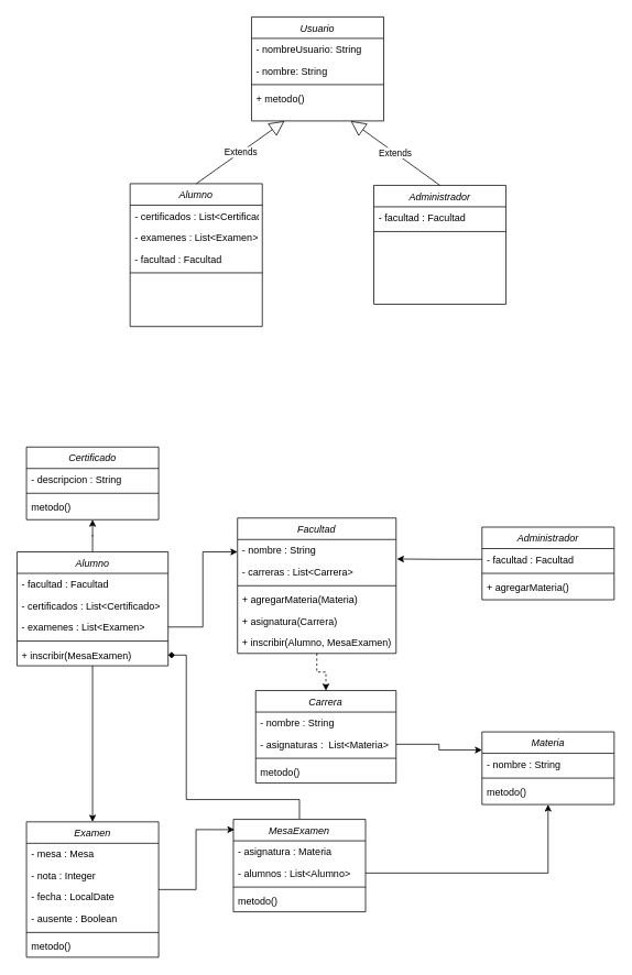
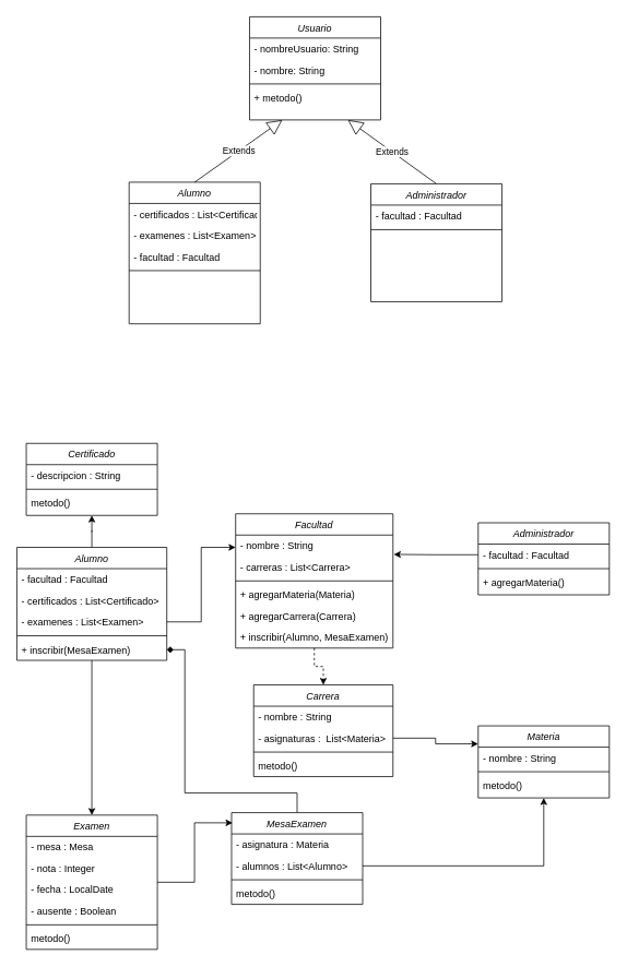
  <mxCell id="0" />
  <mxCell id="1" parent="0" />
  <mxCell id="2" style="edgeStyle=orthogonalEdgeStyle;rounded=0;orthogonalLoop=1;jettySize=auto;html=1;dashed=1;" edge="1" parent="1" source="3" target="18"><mxGeometry relative="1" as="geometry" /></mxCell>
  <mxCell id="3" value="Facultad" style="swimlane;fontStyle=2;align=center;verticalAlign=top;childLayout=stackLayout;horizontal=1;startSize=26;horizontalStack=0;resizeParent=1;resizeLast=0;collapsible=1;marginBottom=0;rounded=0;shadow=0;strokeWidth=1;" parent="1" vertex="1"><mxGeometry x="287" y="627" width="192" height="164" as="geometry"><mxRectangle x="220" y="120" width="160" height="26" as="alternateBounds" /></mxGeometry></mxCell>
  <mxCell id="4" value="- nombre : String" style="text;align=left;verticalAlign=top;spacingLeft=4;spacingRight=4;overflow=hidden;rotatable=0;points=[[0,0.5],[1,0.5]];portConstraint=eastwest;" vertex="1" parent="3"><mxGeometry y="26" width="192" height="26" as="geometry" /></mxCell>
  <mxCell id="5" value="- carreras : List&lt;Carrera&gt;" style="text;align=left;verticalAlign=top;spacingLeft=4;spacingRight=4;overflow=hidden;rotatable=0;points=[[0,0.5],[1,0.5]];portConstraint=eastwest;" parent="3" vertex="1"><mxGeometry y="52" width="192" height="26" as="geometry" /></mxCell>
  <mxCell id="6" value="" style="line;html=1;strokeWidth=1;align=left;verticalAlign=middle;spacingTop=-1;spacingLeft=3;spacingRight=3;rotatable=0;labelPosition=right;points=[];portConstraint=eastwest;" parent="3" vertex="1"><mxGeometry y="78" width="192" height="8" as="geometry" /></mxCell>
  <mxCell id="7" value="+ agregarMateria(Materia)" style="text;align=left;verticalAlign=top;spacingLeft=4;spacingRight=4;overflow=hidden;rotatable=0;points=[[0,0.5],[1,0.5]];portConstraint=eastwest;" vertex="1" parent="3"><mxGeometry y="86" width="192" height="26" as="geometry" /></mxCell>
- <mxCell id="8" value="+ asignatura(Carrera)" style="text;align=left;verticalAlign=top;spacingLeft=4;spacingRight=4;overflow=hidden;rotatable=0;points=[[0,0.5],[1,0.5]];portConstraint=eastwest;" vertex="1" parent="3"><mxGeometry y="112" width="192" height="26" as="geometry" /></mxCell>
+ <mxCell id="8" value="+ agregarCarrera(Carrera)" style="text;align=left;verticalAlign=top;spacingLeft=4;spacingRight=4;overflow=hidden;rotatable=0;points=[[0,0.5],[1,0.5]];portConstraint=eastwest;" vertex="1" parent="3"><mxGeometry y="112" width="192" height="26" as="geometry" /></mxCell>
  <mxCell id="9" value="+ inscribir(Alumno, MesaExamen)" style="text;align=left;verticalAlign=top;spacingLeft=4;spacingRight=4;overflow=hidden;rotatable=0;points=[[0,0.5],[1,0.5]];portConstraint=eastwest;" parent="3" vertex="1"><mxGeometry y="138" width="192" height="26" as="geometry" /></mxCell>
  <mxCell id="10" style="edgeStyle=orthogonalEdgeStyle;rounded=0;orthogonalLoop=1;jettySize=auto;html=1;entryX=0.5;entryY=1;entryDx=0;entryDy=0;" edge="1" parent="1" source="12" target="37"><mxGeometry relative="1" as="geometry" /></mxCell>
  <mxCell id="11" style="edgeStyle=orthogonalEdgeStyle;rounded=0;orthogonalLoop=1;jettySize=auto;html=1;" edge="1" parent="1" source="12" target="46"><mxGeometry relative="1" as="geometry" /></mxCell>
  <mxCell id="12" value="Alumno" style="swimlane;fontStyle=2;align=center;verticalAlign=top;childLayout=stackLayout;horizontal=1;startSize=26;horizontalStack=0;resizeParent=1;resizeLast=0;collapsible=1;marginBottom=0;rounded=0;shadow=0;strokeWidth=1;" vertex="1" parent="1"><mxGeometry x="20" y="668" width="183" height="138" as="geometry"><mxRectangle x="220" y="120" width="160" height="26" as="alternateBounds" /></mxGeometry></mxCell>
  <mxCell id="13" value="- facultad : Facultad" style="text;align=left;verticalAlign=top;spacingLeft=4;spacingRight=4;overflow=hidden;rotatable=0;points=[[0,0.5],[1,0.5]];portConstraint=eastwest;" vertex="1" parent="12"><mxGeometry y="26" width="183" height="26" as="geometry" /></mxCell>
  <mxCell id="14" value="- certificados : List&lt;Certificado&gt;" style="text;align=left;verticalAlign=top;spacingLeft=4;spacingRight=4;overflow=hidden;rotatable=0;points=[[0,0.5],[1,0.5]];portConstraint=eastwest;" vertex="1" parent="12"><mxGeometry y="52" width="183" height="26" as="geometry" /></mxCell>
  <mxCell id="15" value="- examenes : List&lt;Examen&gt;" style="text;align=left;verticalAlign=top;spacingLeft=4;spacingRight=4;overflow=hidden;rotatable=0;points=[[0,0.5],[1,0.5]];portConstraint=eastwest;" vertex="1" parent="12"><mxGeometry y="78" width="183" height="26" as="geometry" /></mxCell>
  <mxCell id="16" value="" style="line;html=1;strokeWidth=1;align=left;verticalAlign=middle;spacingTop=-1;spacingLeft=3;spacingRight=3;rotatable=0;labelPosition=right;points=[];portConstraint=eastwest;" vertex="1" parent="12"><mxGeometry y="104" width="183" height="8" as="geometry" /></mxCell>
  <mxCell id="17" value="+ inscribir(MesaExamen)" style="text;align=left;verticalAlign=top;spacingLeft=4;spacingRight=4;overflow=hidden;rotatable=0;points=[[0,0.5],[1,0.5]];portConstraint=eastwest;" vertex="1" parent="12"><mxGeometry y="112" width="183" height="26" as="geometry" /></mxCell>
  <mxCell id="18" value="Carrera" style="swimlane;fontStyle=2;align=center;verticalAlign=top;childLayout=stackLayout;horizontal=1;startSize=26;horizontalStack=0;resizeParent=1;resizeLast=0;collapsible=1;marginBottom=0;rounded=0;shadow=0;strokeWidth=1;" vertex="1" parent="1"><mxGeometry x="309" y="836" width="170" height="112" as="geometry"><mxRectangle x="220" y="120" width="160" height="26" as="alternateBounds" /></mxGeometry></mxCell>
  <mxCell id="19" value="- nombre : String" style="text;align=left;verticalAlign=top;spacingLeft=4;spacingRight=4;overflow=hidden;rotatable=0;points=[[0,0.5],[1,0.5]];portConstraint=eastwest;" vertex="1" parent="18"><mxGeometry y="26" width="170" height="26" as="geometry" /></mxCell>
  <mxCell id="20" value="- asignaturas :  List&lt;Materia&gt;" style="text;align=left;verticalAlign=top;spacingLeft=4;spacingRight=4;overflow=hidden;rotatable=0;points=[[0,0.5],[1,0.5]];portConstraint=eastwest;" vertex="1" parent="18"><mxGeometry y="52" width="170" height="26" as="geometry" /></mxCell>
  <mxCell id="21" value="" style="line;html=1;strokeWidth=1;align=left;verticalAlign=middle;spacingTop=-1;spacingLeft=3;spacingRight=3;rotatable=0;labelPosition=right;points=[];portConstraint=eastwest;" vertex="1" parent="18"><mxGeometry y="78" width="170" height="8" as="geometry" /></mxCell>
  <mxCell id="22" value="metodo()" style="text;align=left;verticalAlign=top;spacingLeft=4;spacingRight=4;overflow=hidden;rotatable=0;points=[[0,0.5],[1,0.5]];portConstraint=eastwest;" vertex="1" parent="18"><mxGeometry y="86" width="170" height="26" as="geometry" /></mxCell>
  <mxCell id="23" value="Materia" style="swimlane;fontStyle=2;align=center;verticalAlign=top;childLayout=stackLayout;horizontal=1;startSize=26;horizontalStack=0;resizeParent=1;resizeLast=0;collapsible=1;marginBottom=0;rounded=0;shadow=0;strokeWidth=1;" vertex="1" parent="1"><mxGeometry x="583" y="886" width="160" height="88" as="geometry"><mxRectangle x="220" y="120" width="160" height="26" as="alternateBounds" /></mxGeometry></mxCell>
  <mxCell id="24" value="- nombre : String" style="text;align=left;verticalAlign=top;spacingLeft=4;spacingRight=4;overflow=hidden;rotatable=0;points=[[0,0.5],[1,0.5]];portConstraint=eastwest;" vertex="1" parent="23"><mxGeometry y="26" width="160" height="26" as="geometry" /></mxCell>
  <mxCell id="25" value="" style="line;html=1;strokeWidth=1;align=left;verticalAlign=middle;spacingTop=-1;spacingLeft=3;spacingRight=3;rotatable=0;labelPosition=right;points=[];portConstraint=eastwest;" vertex="1" parent="23"><mxGeometry y="52" width="160" height="8" as="geometry" /></mxCell>
  <mxCell id="26" value="metodo()" style="text;align=left;verticalAlign=top;spacingLeft=4;spacingRight=4;overflow=hidden;rotatable=0;points=[[0,0.5],[1,0.5]];portConstraint=eastwest;" vertex="1" parent="23"><mxGeometry y="60" width="160" height="26" as="geometry" /></mxCell>
  <mxCell id="27" style="edgeStyle=orthogonalEdgeStyle;rounded=0;orthogonalLoop=1;jettySize=auto;html=1;entryX=1;entryY=0.5;entryDx=0;entryDy=0;endArrow=diamond;" edge="1" parent="1" source="28" target="17"><mxGeometry relative="1" as="geometry"><mxPoint x="134.31" y="809.931" as="targetPoint" /><Array as="points"><mxPoint x="362" y="968" /><mxPoint x="225" y="968" /><mxPoint x="225" y="793" /></Array></mxGeometry></mxCell>
  <mxCell id="28" value="MesaExamen" style="swimlane;fontStyle=2;align=center;verticalAlign=top;childLayout=stackLayout;horizontal=1;startSize=26;horizontalStack=0;resizeParent=1;resizeLast=0;collapsible=1;marginBottom=0;rounded=0;shadow=0;strokeWidth=1;" vertex="1" parent="1"><mxGeometry x="282" y="992" width="160" height="112" as="geometry"><mxRectangle x="220" y="120" width="160" height="26" as="alternateBounds" /></mxGeometry></mxCell>
  <mxCell id="29" value="- asignatura : Materia" style="text;align=left;verticalAlign=top;spacingLeft=4;spacingRight=4;overflow=hidden;rotatable=0;points=[[0,0.5],[1,0.5]];portConstraint=eastwest;" vertex="1" parent="28"><mxGeometry y="26" width="160" height="26" as="geometry" /></mxCell>
  <mxCell id="30" value="- alumnos : List&lt;Alumno&gt;" style="text;align=left;verticalAlign=top;spacingLeft=4;spacingRight=4;overflow=hidden;rotatable=0;points=[[0,0.5],[1,0.5]];portConstraint=eastwest;" vertex="1" parent="28"><mxGeometry y="52" width="160" height="26" as="geometry" /></mxCell>
  <mxCell id="31" value="" style="line;html=1;strokeWidth=1;align=left;verticalAlign=middle;spacingTop=-1;spacingLeft=3;spacingRight=3;rotatable=0;labelPosition=right;points=[];portConstraint=eastwest;" vertex="1" parent="28"><mxGeometry y="78" width="160" height="8" as="geometry" /></mxCell>
  <mxCell id="32" value="metodo()" style="text;align=left;verticalAlign=top;spacingLeft=4;spacingRight=4;overflow=hidden;rotatable=0;points=[[0,0.5],[1,0.5]];portConstraint=eastwest;" vertex="1" parent="28"><mxGeometry y="86" width="160" height="26" as="geometry" /></mxCell>
  <mxCell id="33" value="Administrador" style="swimlane;fontStyle=2;align=center;verticalAlign=top;childLayout=stackLayout;horizontal=1;startSize=26;horizontalStack=0;resizeParent=1;resizeLast=0;collapsible=1;marginBottom=0;rounded=0;shadow=0;strokeWidth=1;" vertex="1" parent="1"><mxGeometry x="583" y="638" width="160" height="88" as="geometry"><mxRectangle x="220" y="120" width="160" height="26" as="alternateBounds" /></mxGeometry></mxCell>
  <mxCell id="34" value="- facultad : Facultad" style="text;align=left;verticalAlign=top;spacingLeft=4;spacingRight=4;overflow=hidden;rotatable=0;points=[[0,0.5],[1,0.5]];portConstraint=eastwest;" vertex="1" parent="33"><mxGeometry y="26" width="160" height="26" as="geometry" /></mxCell>
  <mxCell id="35" value="" style="line;html=1;strokeWidth=1;align=left;verticalAlign=middle;spacingTop=-1;spacingLeft=3;spacingRight=3;rotatable=0;labelPosition=right;points=[];portConstraint=eastwest;" vertex="1" parent="33"><mxGeometry y="52" width="160" height="8" as="geometry" /></mxCell>
  <mxCell id="36" value="+ agregarMateria()" style="text;align=left;verticalAlign=top;spacingLeft=4;spacingRight=4;overflow=hidden;rotatable=0;points=[[0,0.5],[1,0.5]];portConstraint=eastwest;" vertex="1" parent="33"><mxGeometry y="60" width="160" height="26" as="geometry" /></mxCell>
  <mxCell id="37" value="Certificado" style="swimlane;fontStyle=2;align=center;verticalAlign=top;childLayout=stackLayout;horizontal=1;startSize=26;horizontalStack=0;resizeParent=1;resizeLast=0;collapsible=1;marginBottom=0;rounded=0;shadow=0;strokeWidth=1;" vertex="1" parent="1"><mxGeometry x="31.5" y="541" width="160" height="88" as="geometry"><mxRectangle x="220" y="120" width="160" height="26" as="alternateBounds" /></mxGeometry></mxCell>
  <mxCell id="38" value="- descripcion : String" style="text;align=left;verticalAlign=top;spacingLeft=4;spacingRight=4;overflow=hidden;rotatable=0;points=[[0,0.5],[1,0.5]];portConstraint=eastwest;" vertex="1" parent="37"><mxGeometry y="26" width="160" height="26" as="geometry" /></mxCell>
  <mxCell id="39" value="" style="line;html=1;strokeWidth=1;align=left;verticalAlign=middle;spacingTop=-1;spacingLeft=3;spacingRight=3;rotatable=0;labelPosition=right;points=[];portConstraint=eastwest;" vertex="1" parent="37"><mxGeometry y="52" width="160" height="8" as="geometry" /></mxCell>
  <mxCell id="40" value="metodo()" style="text;align=left;verticalAlign=top;spacingLeft=4;spacingRight=4;overflow=hidden;rotatable=0;points=[[0,0.5],[1,0.5]];portConstraint=eastwest;" vertex="1" parent="37"><mxGeometry y="60" width="160" height="26" as="geometry" /></mxCell>
  <mxCell id="41" style="edgeStyle=orthogonalEdgeStyle;rounded=0;orthogonalLoop=1;jettySize=auto;html=1;entryX=0;entryY=0.25;entryDx=0;entryDy=0;" edge="1" parent="1" source="15" target="3"><mxGeometry relative="1" as="geometry" /></mxCell>
  <mxCell id="42" style="edgeStyle=orthogonalEdgeStyle;rounded=0;orthogonalLoop=1;jettySize=auto;html=1;entryX=1.005;entryY=-0.092;entryDx=0;entryDy=0;entryPerimeter=0;" edge="1" parent="1" source="34" target="5"><mxGeometry relative="1" as="geometry" /></mxCell>
  <mxCell id="43" style="edgeStyle=orthogonalEdgeStyle;rounded=0;orthogonalLoop=1;jettySize=auto;html=1;entryX=0;entryY=0.25;entryDx=0;entryDy=0;" edge="1" parent="1" source="20" target="23"><mxGeometry relative="1" as="geometry" /></mxCell>
  <mxCell id="44" style="edgeStyle=orthogonalEdgeStyle;rounded=0;orthogonalLoop=1;jettySize=auto;html=1;entryX=0.5;entryY=1;entryDx=0;entryDy=0;" edge="1" parent="1" source="30" target="23"><mxGeometry relative="1" as="geometry" /></mxCell>
  <mxCell id="45" style="edgeStyle=orthogonalEdgeStyle;rounded=0;orthogonalLoop=1;jettySize=auto;html=1;entryX=0.008;entryY=0.111;entryDx=0;entryDy=0;entryPerimeter=0;" edge="1" parent="1" source="46" target="28"><mxGeometry relative="1" as="geometry" /></mxCell>
  <mxCell id="46" value="Examen" style="swimlane;fontStyle=2;align=center;verticalAlign=top;childLayout=stackLayout;horizontal=1;startSize=26;horizontalStack=0;resizeParent=1;resizeLast=0;collapsible=1;marginBottom=0;rounded=0;shadow=0;strokeWidth=1;" vertex="1" parent="1"><mxGeometry x="31.5" y="995" width="160" height="164" as="geometry"><mxRectangle x="220" y="120" width="160" height="26" as="alternateBounds" /></mxGeometry></mxCell>
  <mxCell id="47" value="- mesa : Mesa" style="text;align=left;verticalAlign=top;spacingLeft=4;spacingRight=4;overflow=hidden;rotatable=0;points=[[0,0.5],[1,0.5]];portConstraint=eastwest;" vertex="1" parent="46"><mxGeometry y="26" width="160" height="26" as="geometry" /></mxCell>
  <mxCell id="48" value="- nota : Integer" style="text;align=left;verticalAlign=top;spacingLeft=4;spacingRight=4;overflow=hidden;rotatable=0;points=[[0,0.5],[1,0.5]];portConstraint=eastwest;" vertex="1" parent="46"><mxGeometry y="52" width="160" height="26" as="geometry" /></mxCell>
  <mxCell id="49" value="- fecha : LocalDate" style="text;align=left;verticalAlign=top;spacingLeft=4;spacingRight=4;overflow=hidden;rotatable=0;points=[[0,0.5],[1,0.5]];portConstraint=eastwest;" vertex="1" parent="46"><mxGeometry y="78" width="160" height="26" as="geometry" /></mxCell>
  <mxCell id="50" value="- ausente : Boolean" style="text;align=left;verticalAlign=top;spacingLeft=4;spacingRight=4;overflow=hidden;rotatable=0;points=[[0,0.5],[1,0.5]];portConstraint=eastwest;" vertex="1" parent="46"><mxGeometry y="104" width="160" height="26" as="geometry" /></mxCell>
  <mxCell id="51" value="" style="line;html=1;strokeWidth=1;align=left;verticalAlign=middle;spacingTop=-1;spacingLeft=3;spacingRight=3;rotatable=0;labelPosition=right;points=[];portConstraint=eastwest;" vertex="1" parent="46"><mxGeometry y="130" width="160" height="8" as="geometry" /></mxCell>
  <mxCell id="52" value="metodo()" style="text;align=left;verticalAlign=top;spacingLeft=4;spacingRight=4;overflow=hidden;rotatable=0;points=[[0,0.5],[1,0.5]];portConstraint=eastwest;" vertex="1" parent="46"><mxGeometry y="138" width="160" height="26" as="geometry" /></mxCell>
  <mxCell id="53" value="Alumno" style="swimlane;fontStyle=2;align=center;verticalAlign=top;childLayout=stackLayout;horizontal=1;startSize=26;horizontalStack=0;resizeParent=1;resizeLast=0;collapsible=1;marginBottom=0;rounded=0;shadow=0;strokeWidth=1;" vertex="1" parent="1"><mxGeometry x="157" y="222" width="160" height="173" as="geometry"><mxRectangle x="230" y="140" width="160" height="26" as="alternateBounds" /></mxGeometry></mxCell>
  <mxCell id="54" value="- certificados : List&lt;Certificado&gt;" style="text;align=left;verticalAlign=top;spacingLeft=4;spacingRight=4;overflow=hidden;rotatable=0;points=[[0,0.5],[1,0.5]];portConstraint=eastwest;" vertex="1" parent="53"><mxGeometry y="26" width="160" height="26" as="geometry" /></mxCell>
  <mxCell id="55" value="- examenes : List&lt;Examen&gt;" style="text;align=left;verticalAlign=top;spacingLeft=4;spacingRight=4;overflow=hidden;rotatable=0;points=[[0,0.5],[1,0.5]];portConstraint=eastwest;" vertex="1" parent="53"><mxGeometry y="52" width="160" height="26" as="geometry" /></mxCell>
  <mxCell id="56" value="- facultad : Facultad" style="text;align=left;verticalAlign=top;spacingLeft=4;spacingRight=4;overflow=hidden;rotatable=0;points=[[0,0.5],[1,0.5]];portConstraint=eastwest;" vertex="1" parent="53"><mxGeometry y="78" width="160" height="26" as="geometry" /></mxCell>
  <mxCell id="57" value="" style="line;html=1;strokeWidth=1;align=left;verticalAlign=middle;spacingTop=-1;spacingLeft=3;spacingRight=3;rotatable=0;labelPosition=right;points=[];portConstraint=eastwest;" vertex="1" parent="53"><mxGeometry y="104" width="160" height="8" as="geometry" /></mxCell>
  <mxCell id="58" value="Administrador" style="swimlane;fontStyle=2;align=center;verticalAlign=top;childLayout=stackLayout;horizontal=1;startSize=26;horizontalStack=0;resizeParent=1;resizeLast=0;collapsible=1;marginBottom=0;rounded=0;shadow=0;strokeWidth=1;" vertex="1" parent="1"><mxGeometry x="452" y="224" width="160" height="144" as="geometry"><mxRectangle x="230" y="140" width="160" height="26" as="alternateBounds" /></mxGeometry></mxCell>
  <mxCell id="59" value="- facultad : Facultad" style="text;align=left;verticalAlign=top;spacingLeft=4;spacingRight=4;overflow=hidden;rotatable=0;points=[[0,0.5],[1,0.5]];portConstraint=eastwest;rounded=0;shadow=0;html=0;" vertex="1" parent="58"><mxGeometry y="26" width="160" height="26" as="geometry" /></mxCell>
  <mxCell id="60" value="" style="line;html=1;strokeWidth=1;align=left;verticalAlign=middle;spacingTop=-1;spacingLeft=3;spacingRight=3;rotatable=0;labelPosition=right;points=[];portConstraint=eastwest;" vertex="1" parent="58"><mxGeometry y="52" width="160" height="8" as="geometry" /></mxCell>
  <mxCell id="61" value="Usuario" style="swimlane;fontStyle=2;align=center;verticalAlign=top;childLayout=stackLayout;horizontal=1;startSize=26;horizontalStack=0;resizeParent=1;resizeLast=0;collapsible=1;marginBottom=0;rounded=0;shadow=0;strokeWidth=1;" vertex="1" parent="1"><mxGeometry x="304" y="20" width="160" height="126" as="geometry"><mxRectangle x="230" y="140" width="160" height="26" as="alternateBounds" /></mxGeometry></mxCell>
  <mxCell id="62" value="- nombreUsuario: String" style="text;align=left;verticalAlign=top;spacingLeft=4;spacingRight=4;overflow=hidden;rotatable=0;points=[[0,0.5],[1,0.5]];portConstraint=eastwest;rounded=0;shadow=0;html=0;" vertex="1" parent="61"><mxGeometry y="26" width="160" height="26" as="geometry" /></mxCell>
  <mxCell id="63" value="- nombre: String" style="text;align=left;verticalAlign=top;spacingLeft=4;spacingRight=4;overflow=hidden;rotatable=0;points=[[0,0.5],[1,0.5]];portConstraint=eastwest;rounded=0;shadow=0;html=0;" vertex="1" parent="61"><mxGeometry y="52" width="160" height="26" as="geometry" /></mxCell>
  <mxCell id="64" value="" style="line;html=1;strokeWidth=1;align=left;verticalAlign=middle;spacingTop=-1;spacingLeft=3;spacingRight=3;rotatable=0;labelPosition=right;points=[];portConstraint=eastwest;" vertex="1" parent="61"><mxGeometry y="78" width="160" height="8" as="geometry" /></mxCell>
  <mxCell id="65" value="+ metodo()" style="text;align=left;verticalAlign=top;spacingLeft=4;spacingRight=4;overflow=hidden;rotatable=0;points=[[0,0.5],[1,0.5]];portConstraint=eastwest;" vertex="1" parent="61"><mxGeometry y="86" width="160" height="26" as="geometry" /></mxCell>
  <mxCell id="66" value="Extends" style="endArrow=block;endSize=16;endFill=0;html=1;rounded=0;exitX=0.5;exitY=0;exitDx=0;exitDy=0;entryX=0.25;entryY=1;entryDx=0;entryDy=0;" edge="1" parent="1" source="53" target="61"><mxGeometry width="160" relative="1" as="geometry"><mxPoint x="245" y="187" as="sourcePoint" /><mxPoint x="405" y="187" as="targetPoint" /></mxGeometry></mxCell>
  <mxCell id="67" value="Extends" style="endArrow=block;endSize=16;endFill=0;html=1;rounded=0;exitX=0.5;exitY=0;exitDx=0;exitDy=0;entryX=0.75;entryY=1;entryDx=0;entryDy=0;" edge="1" parent="1" source="58" target="61"><mxGeometry width="160" relative="1" as="geometry"><mxPoint x="247" y="232" as="sourcePoint" /><mxPoint x="354" y="156" as="targetPoint" /></mxGeometry></mxCell>
